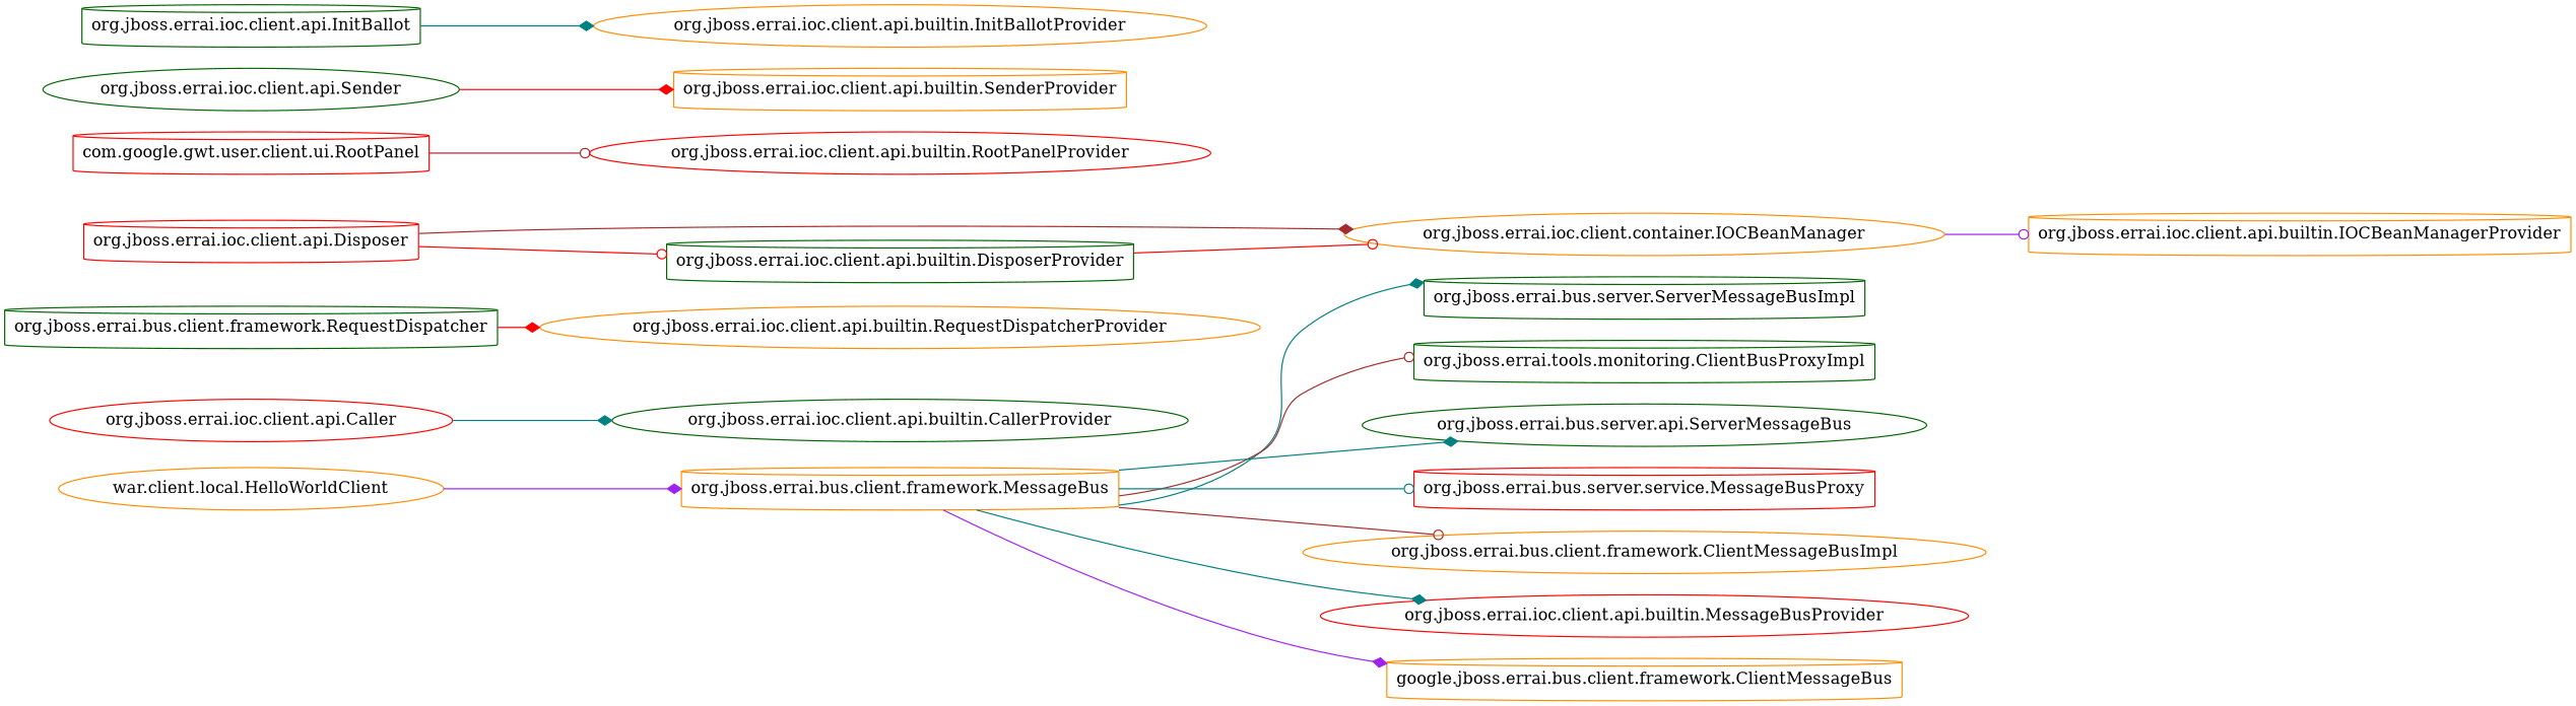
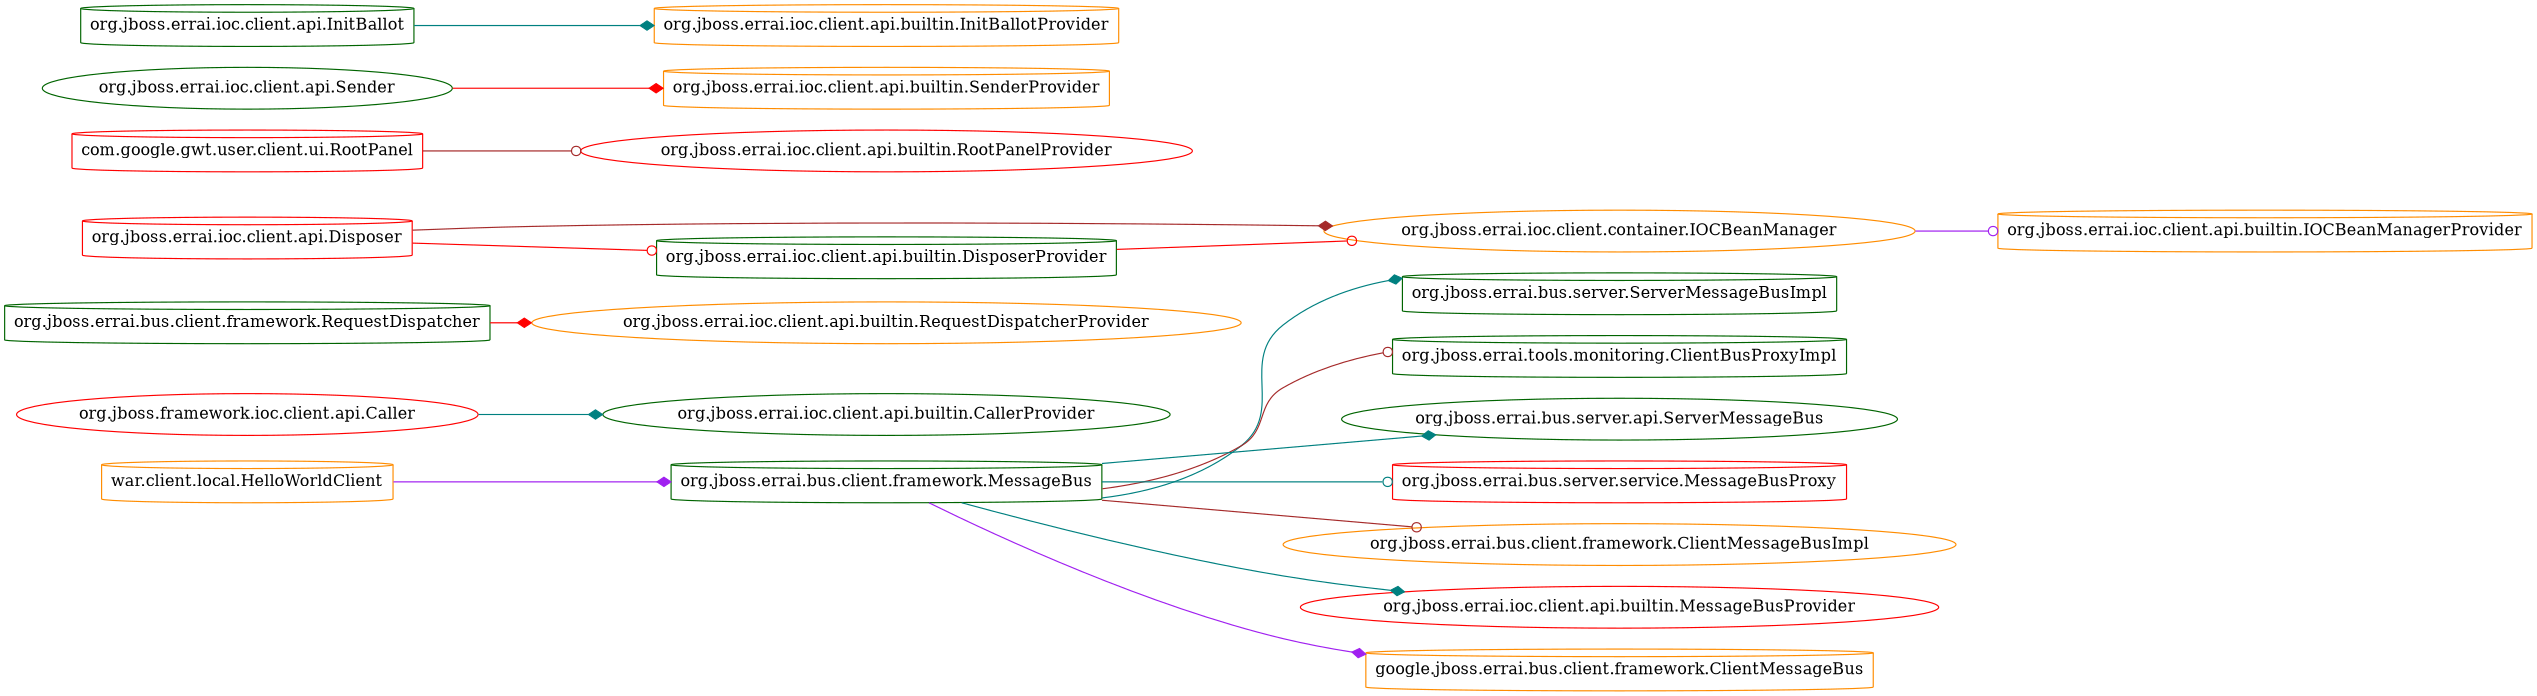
  digraph {
    rankdir=LR
    node [color=darkgreen shape=cylinder]
    edge [arrowhead=diamond color=teal]
-   "org.jboss.errai.bus.client.framework.MessageBus" [color=darkorange]
+   "org.jboss.errai.bus.client.framework.MessageBus"
    "org.jboss.errai.bus.server.ServerMessageBusImpl"
    "org.jboss.errai.tools.monitoring.ClientBusProxyImpl"
    "org.jboss.errai.bus.server.api.ServerMessageBus" [shape=ellipse]
    "org.jboss.errai.bus.server.service.MessageBusProxy" [color=red]
    "org.jboss.errai.bus.client.framework.ClientMessageBusImpl" [color=darkorange shape=ellipse]
    "org.jboss.errai.ioc.client.api.builtin.MessageBusProvider" [color=red shape=ellipse]
    n8 [color=darkorange label="google.jboss.errai.bus.client.framework.ClientMessageBus"]
-   "war.client.local.HelloWorldClient" [color=darkorange shape=ellipse]
-   "org.jboss.errai.ioc.client.api.Caller" [color=red shape=ellipse]
+   "war.client.local.HelloWorldClient" [color=darkorange]
+   "org.jboss.errai.ioc.client.api.Caller" [color=red shape=ellipse label="org.jboss.framework.ioc.client.api.Caller"]
    "org.jboss.errai.ioc.client.api.builtin.CallerProvider" [shape=ellipse]
    "org.jboss.errai.ioc.client.api.builtin.RequestDispatcherProvider" [color=darkorange shape=ellipse]
    "org.jboss.errai.bus.client.framework.RequestDispatcher"
    "org.jboss.errai.ioc.client.container.IOCBeanManager" [color=darkorange shape=ellipse]
    "org.jboss.errai.ioc.client.api.builtin.IOCBeanManagerProvider" [color=darkorange]
    "org.jboss.errai.ioc.client.api.builtin.DisposerProvider"
    "org.jboss.errai.ioc.client.api.Disposer" [color=red]
    "com.google.gwt.user.client.ui.RootPanel" [color=red]
    "org.jboss.errai.ioc.client.api.builtin.RootPanelProvider" [color=red shape=ellipse]
    "org.jboss.errai.ioc.client.api.Sender" [shape=ellipse]
    "org.jboss.errai.ioc.client.api.builtin.SenderProvider" [color=darkorange]
-   "org.jboss.errai.ioc.client.api.builtin.InitBallotProvider" [color=darkorange shape=ellipse]
+   "org.jboss.errai.ioc.client.api.builtin.InitBallotProvider" [color=darkorange]
    "org.jboss.errai.ioc.client.api.InitBallot"
    "org.jboss.errai.bus.client.framework.MessageBus" -> "org.jboss.errai.bus.server.ServerMessageBusImpl"
    "org.jboss.errai.bus.client.framework.MessageBus" -> "org.jboss.errai.tools.monitoring.ClientBusProxyImpl" [arrowhead=odot color=brown]
    "org.jboss.errai.bus.client.framework.MessageBus" -> "org.jboss.errai.bus.server.api.ServerMessageBus"
    "org.jboss.errai.bus.client.framework.MessageBus" -> "org.jboss.errai.bus.server.service.MessageBusProxy" [arrowhead=odot]
    "org.jboss.errai.bus.client.framework.MessageBus" -> "org.jboss.errai.bus.client.framework.ClientMessageBusImpl" [arrowhead=odot color=brown]
    "org.jboss.errai.bus.client.framework.MessageBus" -> "org.jboss.errai.ioc.client.api.builtin.MessageBusProvider"
    "org.jboss.errai.bus.client.framework.MessageBus" -> n8 [color=purple]
    "war.client.local.HelloWorldClient" -> "org.jboss.errai.bus.client.framework.MessageBus" [color=purple]
    "org.jboss.errai.ioc.client.api.Caller" -> "org.jboss.errai.ioc.client.api.builtin.CallerProvider"
    "org.jboss.errai.bus.client.framework.RequestDispatcher" -> "org.jboss.errai.ioc.client.api.builtin.RequestDispatcherProvider" [color=red]
    "org.jboss.errai.ioc.client.container.IOCBeanManager" -> "org.jboss.errai.ioc.client.api.builtin.IOCBeanManagerProvider" [arrowhead=odot color=purple]
    "org.jboss.errai.ioc.client.api.builtin.DisposerProvider" -> "org.jboss.errai.ioc.client.container.IOCBeanManager" [arrowhead=odot color=red]
    "org.jboss.errai.ioc.client.api.Disposer" -> "org.jboss.errai.ioc.client.container.IOCBeanManager" [color=brown]
    "org.jboss.errai.ioc.client.api.Disposer" -> "org.jboss.errai.ioc.client.api.builtin.DisposerProvider" [arrowhead=odot color=red]
    "com.google.gwt.user.client.ui.RootPanel" -> "org.jboss.errai.ioc.client.api.builtin.RootPanelProvider" [arrowhead=odot color=brown]
    "org.jboss.errai.ioc.client.api.Sender" -> "org.jboss.errai.ioc.client.api.builtin.SenderProvider" [color=red]
    "org.jboss.errai.ioc.client.api.InitBallot" -> "org.jboss.errai.ioc.client.api.builtin.InitBallotProvider"
  }
